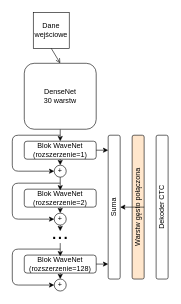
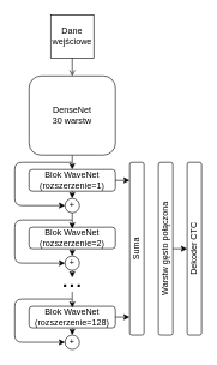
  <mxCell id="0" />
  <mxCell id="1" parent="0" />
- <mxCell id="2" value="&lt;div&gt;Dane &lt;br&gt;&lt;/div&gt;&lt;div&gt;wejściowe&lt;br&gt;&lt;/div&gt;" style="whiteSpace=wrap;html=1;aspect=fixed;" parent="1" vertex="1"><mxGeometry x="55" y="20" width="60" height="60" as="geometry" /></mxCell>
+ <mxCell id="2" value="&lt;div&gt;Dane &lt;br&gt;&lt;/div&gt;&lt;div&gt;wejściowe&lt;br&gt;&lt;/div&gt;" style="whiteSpace=wrap;html=1;aspect=fixed;" parent="1" vertex="1"><mxGeometry x="70" y="20" width="60" height="60" as="geometry" /></mxCell>
  <mxCell id="3" value="" style="endArrow=open;html=1;exitX=0.5;exitY=1;exitDx=0;exitDy=0;entryX=0.5;entryY=0;entryDx=0;entryDy=0;" parent="1" source="2" edge="1" target="27"><mxGeometry width="50" height="50" relative="1" as="geometry"><mxPoint x="40" y="470" as="sourcePoint" /><mxPoint x="100" y="100" as="targetPoint" /></mxGeometry></mxCell>
  <mxCell id="4" value="Blok WaveNet (rozszerzenie=1)" style="rounded=1;whiteSpace=wrap;html=1;direction=west;horizontal=1;" parent="1" vertex="1"><mxGeometry x="40" y="235" width="120" height="30" as="geometry" /></mxCell>
  <mxCell id="5" value="" style="endArrow=classic;html=1;exitX=0.5;exitY=0;exitDx=0;exitDy=0;entryX=0.5;entryY=0;entryDx=0;entryDy=0;" parent="1" edge="1"><mxGeometry width="50" height="50" relative="1" as="geometry"><mxPoint x="100" y="215" as="sourcePoint" /><mxPoint x="100" y="235" as="targetPoint" /></mxGeometry></mxCell>
  <mxCell id="6" value="+" style="ellipse;whiteSpace=wrap;html=1;aspect=fixed;" parent="1" vertex="1"><mxGeometry x="90" y="275" width="20" height="20" as="geometry" /></mxCell>
  <mxCell id="7" value="" style="endArrow=classic;html=1;exitX=0.5;exitY=0;exitDx=0;exitDy=0;" parent="1" source="4" edge="1"><mxGeometry width="50" height="50" relative="1" as="geometry"><mxPoint x="40" y="985" as="sourcePoint" /><mxPoint x="100" y="275" as="targetPoint" /></mxGeometry></mxCell>
  <mxCell id="8" value="" style="endArrow=classic;html=1;entryX=0;entryY=0.5;entryDx=0;entryDy=0;" parent="1" target="6" edge="1"><mxGeometry width="50" height="50" relative="1" as="geometry"><mxPoint x="100" y="225" as="sourcePoint" /><mxPoint x="20" y="225" as="targetPoint" /><Array as="points"><mxPoint x="20" y="225" /><mxPoint x="20" y="285" /></Array></mxGeometry></mxCell>
  <mxCell id="9" value="Blok WaveNet (rozszerzenie=2)" style="rounded=1;whiteSpace=wrap;html=1;direction=west;horizontal=1;" parent="1" vertex="1"><mxGeometry x="40" y="315" width="120" height="30" as="geometry" /></mxCell>
  <mxCell id="10" value="" style="endArrow=classic;html=1;exitX=0.5;exitY=1;exitDx=0;exitDy=0;" parent="1" source="6" edge="1"><mxGeometry width="50" height="50" relative="1" as="geometry"><mxPoint x="10" y="415" as="sourcePoint" /><mxPoint x="100" y="317" as="targetPoint" /></mxGeometry></mxCell>
  <mxCell id="11" value="+" style="ellipse;whiteSpace=wrap;html=1;aspect=fixed;" parent="1" vertex="1"><mxGeometry x="90" y="355" width="20" height="20" as="geometry" /></mxCell>
  <mxCell id="12" value="" style="endArrow=classic;html=1;exitX=0.5;exitY=0;exitDx=0;exitDy=0;entryX=0.5;entryY=0;entryDx=0;entryDy=0;" parent="1" source="9" target="11" edge="1"><mxGeometry width="50" height="50" relative="1" as="geometry"><mxPoint x="10" y="445" as="sourcePoint" /><mxPoint x="60" y="395" as="targetPoint" /></mxGeometry></mxCell>
  <mxCell id="13" value="" style="endArrow=classic;html=1;entryX=0;entryY=0.5;entryDx=0;entryDy=0;" parent="1" edge="1"><mxGeometry width="50" height="50" relative="1" as="geometry"><mxPoint x="100" y="305" as="sourcePoint" /><mxPoint x="90" y="365" as="targetPoint" /><Array as="points"><mxPoint x="20" y="305" /><mxPoint x="20" y="365" /></Array></mxGeometry></mxCell>
  <mxCell id="14" value="..." style="text;html=1;strokeColor=none;fillColor=none;align=center;verticalAlign=middle;whiteSpace=wrap;rounded=0;fontSize=35;" parent="1" vertex="1"><mxGeometry x="80" y="375" width="40" height="20" as="geometry" /></mxCell>
  <mxCell id="15" value="" style="endArrow=classic;html=1;fontSize=35;exitX=0.5;exitY=0;exitDx=0;exitDy=0;" parent="1" source="14" edge="1"><mxGeometry width="50" height="50" relative="1" as="geometry"><mxPoint x="10" y="475" as="sourcePoint" /><mxPoint x="100" y="385" as="targetPoint" /></mxGeometry></mxCell>
  <mxCell id="16" value="Blok WaveNet (rozszerzenie=128)" style="rounded=1;whiteSpace=wrap;html=1;direction=west;horizontal=1;" parent="1" vertex="1"><mxGeometry x="40" y="425" width="120" height="30" as="geometry" /></mxCell>
  <mxCell id="17" value="" style="endArrow=classic;html=1;exitX=0.5;exitY=1;exitDx=0;exitDy=0;" parent="1" edge="1"><mxGeometry width="50" height="50" relative="1" as="geometry"><mxPoint x="100" y="405" as="sourcePoint" /><mxPoint x="100" y="427" as="targetPoint" /></mxGeometry></mxCell>
  <mxCell id="18" value="+" style="ellipse;whiteSpace=wrap;html=1;aspect=fixed;" parent="1" vertex="1"><mxGeometry x="90" y="465" width="20" height="20" as="geometry" /></mxCell>
  <mxCell id="19" value="" style="endArrow=classic;html=1;exitX=0.5;exitY=0;exitDx=0;exitDy=0;entryX=0.5;entryY=0;entryDx=0;entryDy=0;" parent="1" source="16" target="18" edge="1"><mxGeometry width="50" height="50" relative="1" as="geometry"><mxPoint x="10" y="555" as="sourcePoint" /><mxPoint x="60" y="505" as="targetPoint" /></mxGeometry></mxCell>
  <mxCell id="20" value="" style="endArrow=classic;html=1;entryX=0;entryY=0.5;entryDx=0;entryDy=0;" parent="1" edge="1"><mxGeometry width="50" height="50" relative="1" as="geometry"><mxPoint x="100" y="415" as="sourcePoint" /><mxPoint x="90" y="475" as="targetPoint" /><Array as="points"><mxPoint x="20" y="415" /><mxPoint x="20" y="475" /></Array></mxGeometry></mxCell>
- <mxCell id="21" value="Warstw gęsto połączona" style="rounded=1;whiteSpace=wrap;html=1;fontSize=12;horizontal=0;fillColor=#ffe6cc;" parent="1" vertex="1"><mxGeometry x="220" y="225" width="20" height="240" as="geometry" /></mxCell>
+ <mxCell id="21" value="Warstw gęsto połączona" style="rounded=1;whiteSpace=wrap;html=1;fontSize=12;horizontal=0;" parent="1" vertex="1"><mxGeometry x="220" y="225" width="20" height="240" as="geometry" /></mxCell>
  <mxCell id="22" value="Dekoder CTC" style="rounded=1;whiteSpace=wrap;html=1;fontSize=12;horizontal=0;" parent="1" vertex="1"><mxGeometry x="260" y="225" width="20" height="240" as="geometry" /></mxCell>
  <mxCell id="23" value="Suma" style="rounded=1;whiteSpace=wrap;html=1;fontSize=12;horizontal=0;" parent="1" vertex="1"><mxGeometry x="180" y="225" width="20" height="240" as="geometry" /></mxCell>
  <mxCell id="24" value="" style="endArrow=classic;html=1;fontSize=12;exitX=0;exitY=0.5;exitDx=0;exitDy=0;entryX=0;entryY=0.896;entryDx=0;entryDy=0;entryPerimeter=0;" parent="1" source="16" target="23" edge="1"><mxGeometry width="50" height="50" relative="1" as="geometry"><mxPoint x="10" y="555" as="sourcePoint" /><mxPoint x="60" y="505" as="targetPoint" /></mxGeometry></mxCell>
  <mxCell id="25" value="" style="endArrow=classic;html=1;fontSize=12;exitX=0;exitY=0.5;exitDx=0;exitDy=0;" parent="1" source="4" edge="1"><mxGeometry width="50" height="50" relative="1" as="geometry"><mxPoint x="440" y="265" as="sourcePoint" /><mxPoint x="180" y="250" as="targetPoint" /></mxGeometry></mxCell>
- <mxCell id="26" value="" style="endArrow=classic;html=1;fontSize=12;exitX=1;exitY=0.5;exitDx=0;exitDy=0;" parent="1" source="21" target="23" edge="1"><mxGeometry width="50" height="50" relative="1" as="geometry"><mxPoint x="380" y="375" as="sourcePoint" /><mxPoint x="400" y="373.92" as="targetPoint" /></mxGeometry></mxCell>
+ <mxCell id="26" value="" style="endArrow=classic;html=1;fontSize=12;entryX=0;entryY=0.5;entryDx=0;entryDy=0;exitX=1;exitY=0.5;exitDx=0;exitDy=0;" parent="1" source="21" target="22" edge="1"><mxGeometry width="50" height="50" relative="1" as="geometry"><mxPoint x="380" y="375" as="sourcePoint" /><mxPoint x="400" y="373.92" as="targetPoint" /></mxGeometry></mxCell>
  <mxCell id="27" value="DenseNet&lt;br&gt;30 warstw" style="rounded=1;whiteSpace=wrap;html=1;" vertex="1" parent="1"><mxGeometry x="40" y="105" width="120" height="110" as="geometry" /></mxCell>
